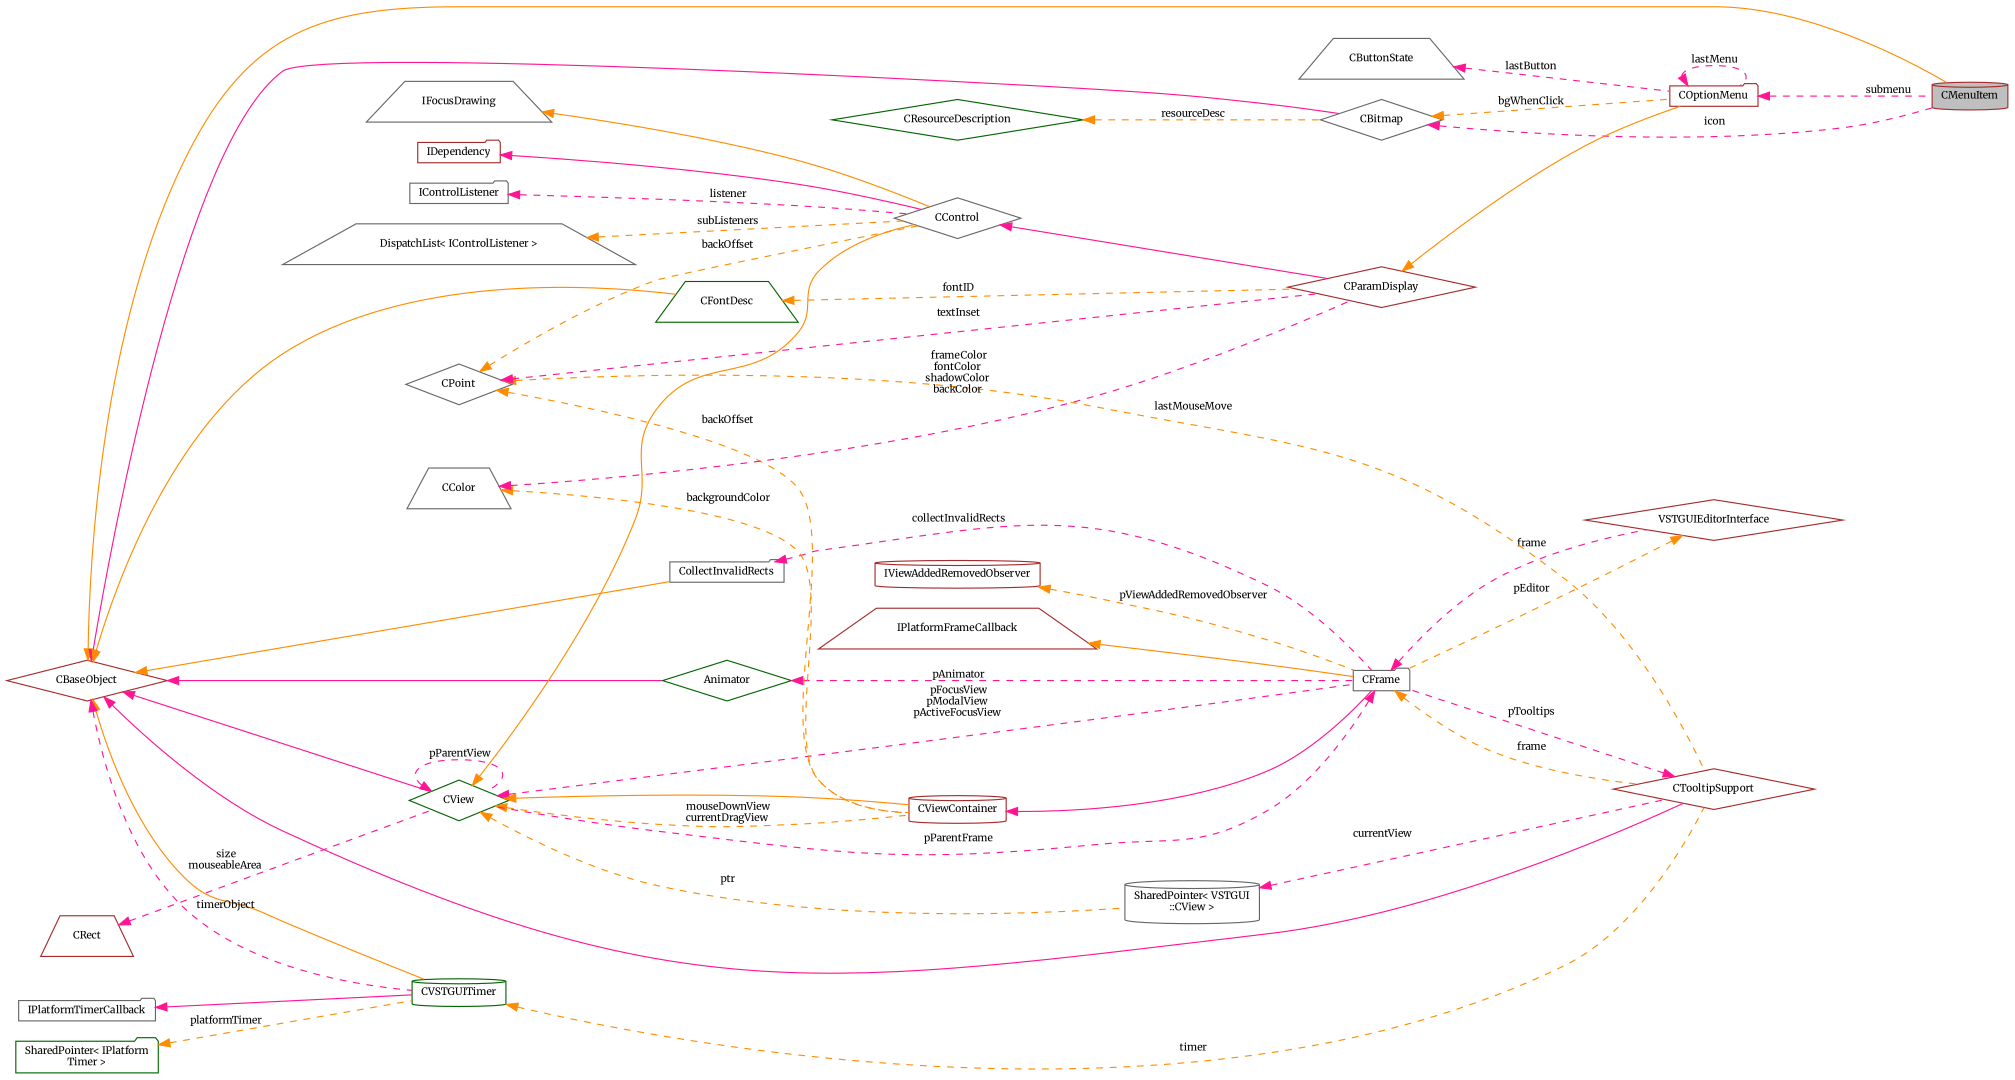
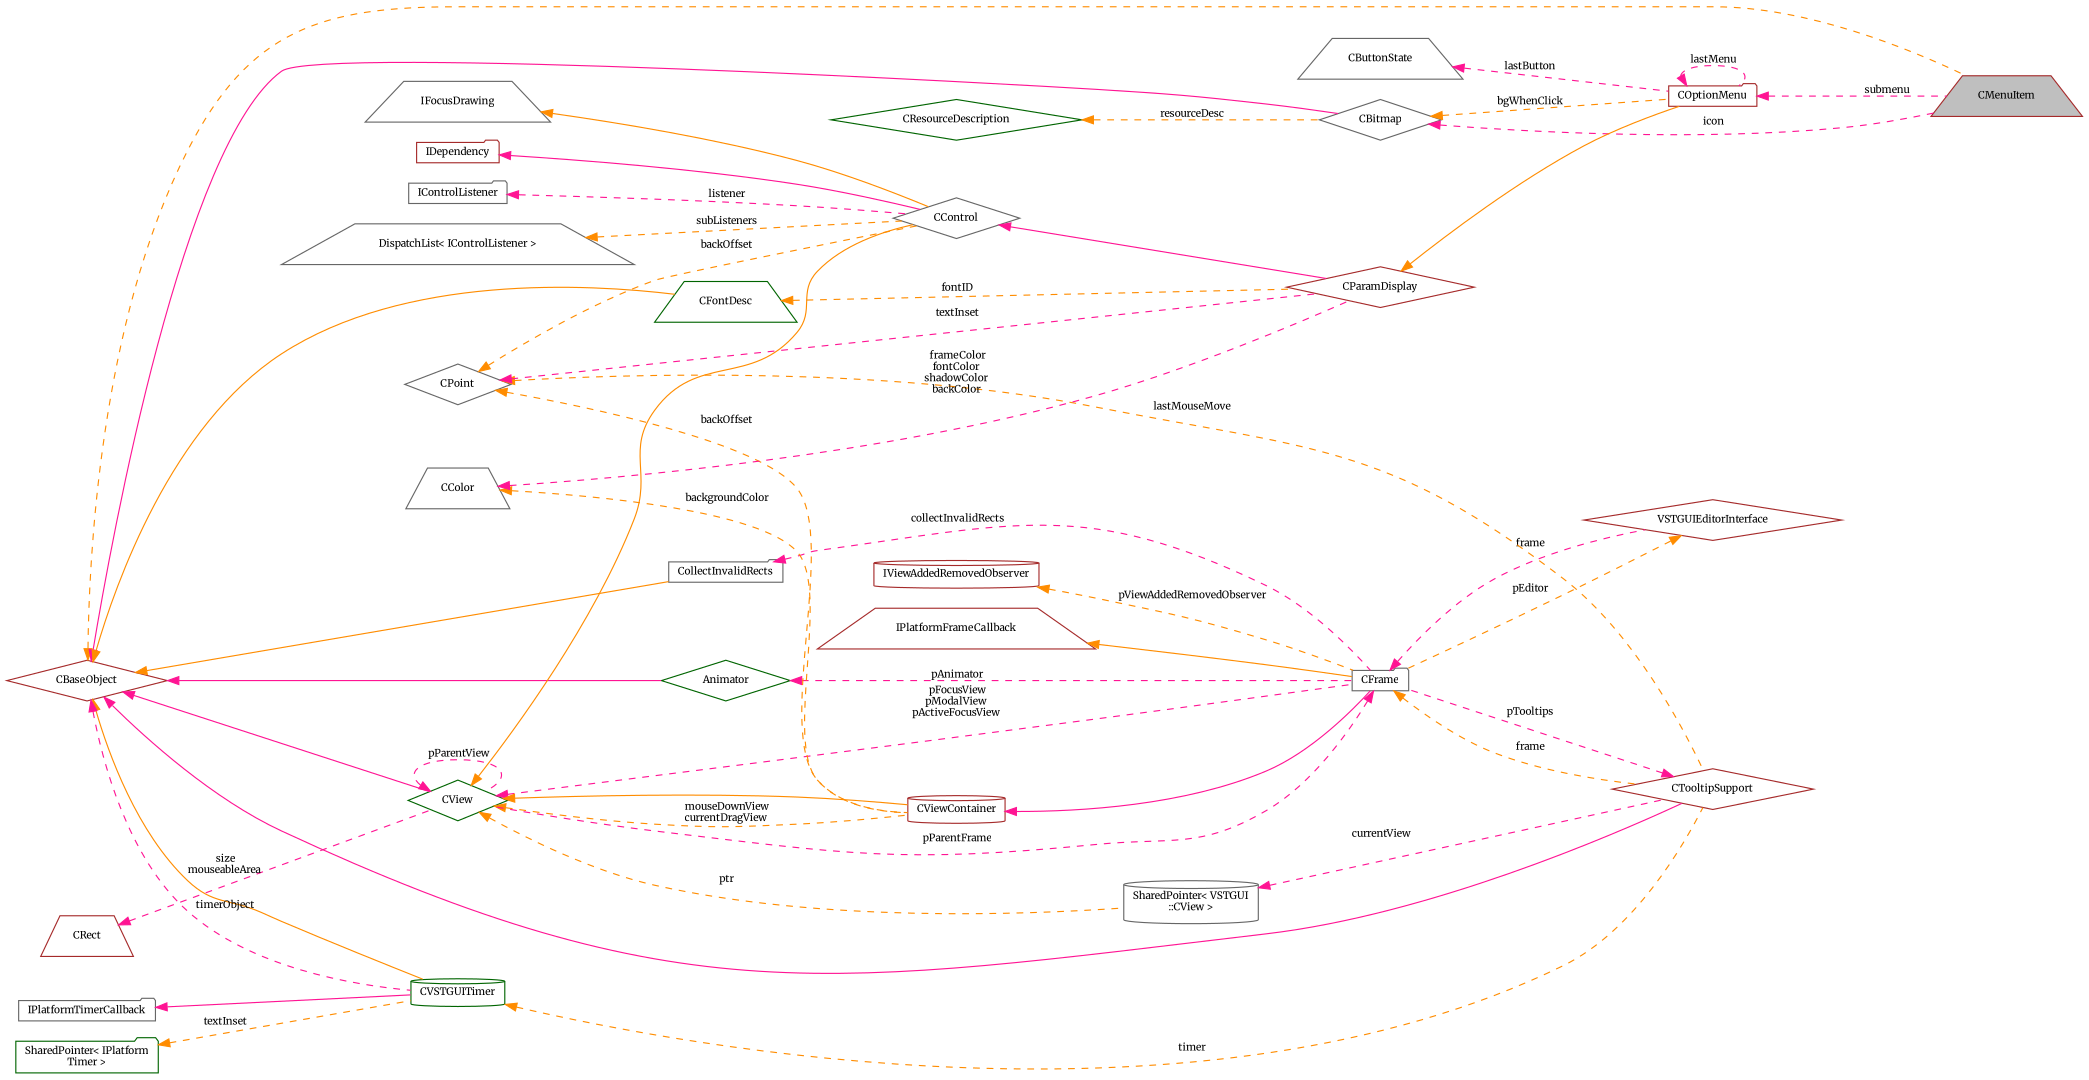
  digraph {
    fontname=Merriweather
    rankdir=LR
    node [color=gray40 fontname=Merriweather fontsize=9 shape=diamond]
    edge [color=deeppink dir=back fontname=Merriweather fontsize=9 labelfontname=Arial labelfontsize=9 style=dashed]
-   n1 [color=brown fillcolor=grey75 fontcolor=black height=0.2 label=CMenuItem shape=cylinder style=filled width=0.4]
+   n1 [color=brown fillcolor=grey75 fontcolor=black height=0.2 label=CMenuItem shape=trapezium style=filled width=0.4]
    n2 [color=brown height=0.2 label=CBaseObject width=0.4]
    n3 [height=0.2 label=CBitmap width=0.4]
    n4 [color=darkgreen height=0.2 label=CView width=0.4]
    n5 [height=0.2 label=CollectInvalidRects shape=folder width=0.4]
    n6 [color=darkgreen height=0.2 label=Animator width=0.4]
    n7 [color=brown height=0.2 label=CTooltipSupport width=0.4]
    n8 [color=darkgreen height=0.2 label=CVSTGUITimer shape=cylinder width=0.4]
    n9 [color=darkgreen height=0.2 label=CFontDesc shape=trapezium width=0.4]
    n10 [color=brown height=0.2 label=COptionMenu shape=folder width=0.4]
    n11 [height=0.2 label=CControl width=0.4]
    n12 [height=0.2 label=CFrame shape=folder width=0.4]
    n13 [color=brown height=0.2 label=CViewContainer shape=cylinder width=0.4]
    n14 [height=0.2 label="SharedPointer\< VSTGUI\l::CView \>" shape=cylinder width=0.4]
    n15 [color=brown height=0.2 label=CParamDisplay width=0.4]
    n16 [color=darkgreen height=0.2 label=CResourceDescription width=0.4]
    n17 [color=brown height=0.2 label=VSTGUIEditorInterface width=0.4]
    n18 [height=0.2 label=CPoint width=0.4]
    n19 [height=0.2 label=CColor shape=trapezium width=0.4]
    n20 [color=brown height=0.2 label=CRect shape=trapezium width=0.4]
    n21 [color=brown height=0.2 label=IPlatformFrameCallback shape=trapezium width=0.4]
    n22 [color=brown height=0.2 label=IViewAddedRemovedObserver shape=cylinder width=0.4]
    n23 [height=0.2 label=IPlatformTimerCallback shape=folder width=0.4]
    n24 [color=darkgreen height=0.2 label="SharedPointer\< IPlatform\lTimer \>" shape=folder width=0.4]
    n25 [height=0.2 label=IFocusDrawing shape=trapezium width=0.4]
    n26 [color=brown height=0.2 label=IDependency shape=folder width=0.4]
    n27 [height=0.2 label=IControlListener shape=folder width=0.4]
    n28 [height=0.2 label="DispatchList\< IControlListener \>" shape=trapezium width=0.4]
    n29 [height=0.2 label=CButtonState shape=trapezium width=0.4]
-   n2 -> n1 [color=darkorange style=solid]
+   n2 -> n1 [color=darkorange]
    n2 -> n3 [style=solid]
    n2 -> n4 [style=solid]
    n2 -> n5 [color=darkorange style=solid]
    n2 -> n6 [style=solid]
    n2 -> n7 [style=solid]
    n2 -> n8 [color=darkorange style=solid]
    n2 -> n8 [label=" timerObject"]
    n2 -> n9 [color=darkorange style=solid]
    n3 -> n1 [label=" icon"]
    n3 -> n10 [color=darkorange label=" bgWhenClick"]
    n4 -> n4 [label=" pParentView"]
    n4 -> n11 [color=darkorange style=solid]
    n4 -> n12 [label=" pFocusView\npModalView\npActiveFocusView"]
    n4 -> n13 [color=darkorange style=solid]
    n4 -> n13 [color=darkorange label=" mouseDownView\ncurrentDragView"]
    n4 -> n14 [color=darkorange label=" ptr"]
    n5 -> n12 [label=" collectInvalidRects"]
    n6 -> n12 [label=" pAnimator"]
    n7 -> n12 [label=" pTooltips"]
    n8 -> n7 [color=darkorange label=" timer"]
    n9 -> n15 [color=darkorange label=" fontID"]
    n10 -> n1 [label=" submenu"]
    n10 -> n10 [label=" lastMenu"]
    n11 -> n15 [style=solid]
    n12 -> n4 [label=" pParentFrame"]
    n12 -> n7 [color=darkorange label=" frame"]
    n12 -> n17 [label=" frame"]
    n13 -> n12 [style=solid]
    n14 -> n7 [label=" currentView"]
    n15 -> n10 [color=darkorange style=solid]
    n16 -> n3 [color=darkorange label=" resourceDesc"]
    n17 -> n12 [color=darkorange label=" pEditor"]
    n18 -> n7 [color=darkorange label=" lastMouseMove"]
    n18 -> n11 [color=darkorange label=" backOffset"]
    n18 -> n13 [color=darkorange label=" backOffset"]
    n18 -> n15 [label=" textInset"]
    n19 -> n13 [color=darkorange label=" backgroundColor"]
    n19 -> n15 [label=" frameColor\nfontColor\nshadowColor\nbackColor"]
    n20 -> n4 [label=" size\nmouseableArea"]
    n21 -> n12 [color=darkorange style=solid]
    n22 -> n12 [color=darkorange label=" pViewAddedRemovedObserver"]
    n23 -> n8 [style=solid]
-   n24 -> n8 [color=darkorange label=" platformTimer"]
+   n24 -> n8 [color=darkorange label=" textInset"]
    n25 -> n11 [color=darkorange style=solid]
    n26 -> n11 [style=solid]
    n27 -> n11 [label=" listener"]
    n28 -> n11 [color=darkorange label=" subListeners"]
    n29 -> n10 [label=" lastButton"]
  }
